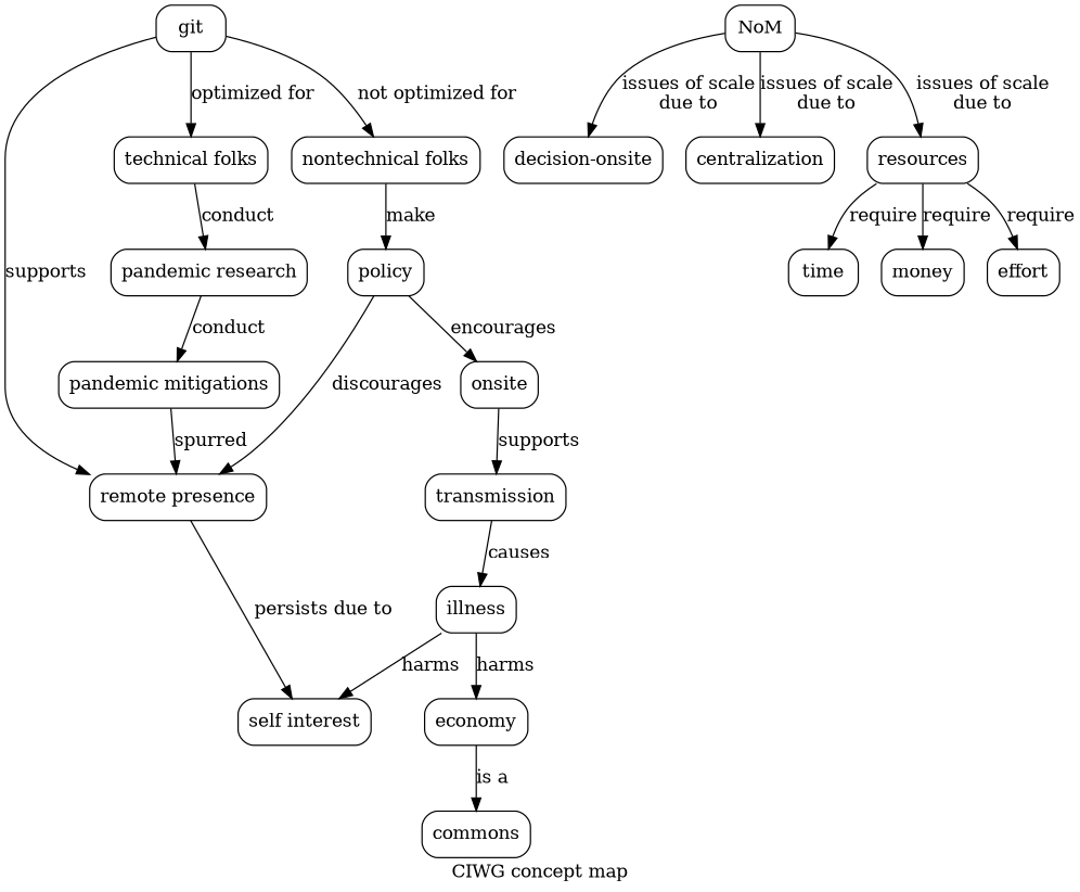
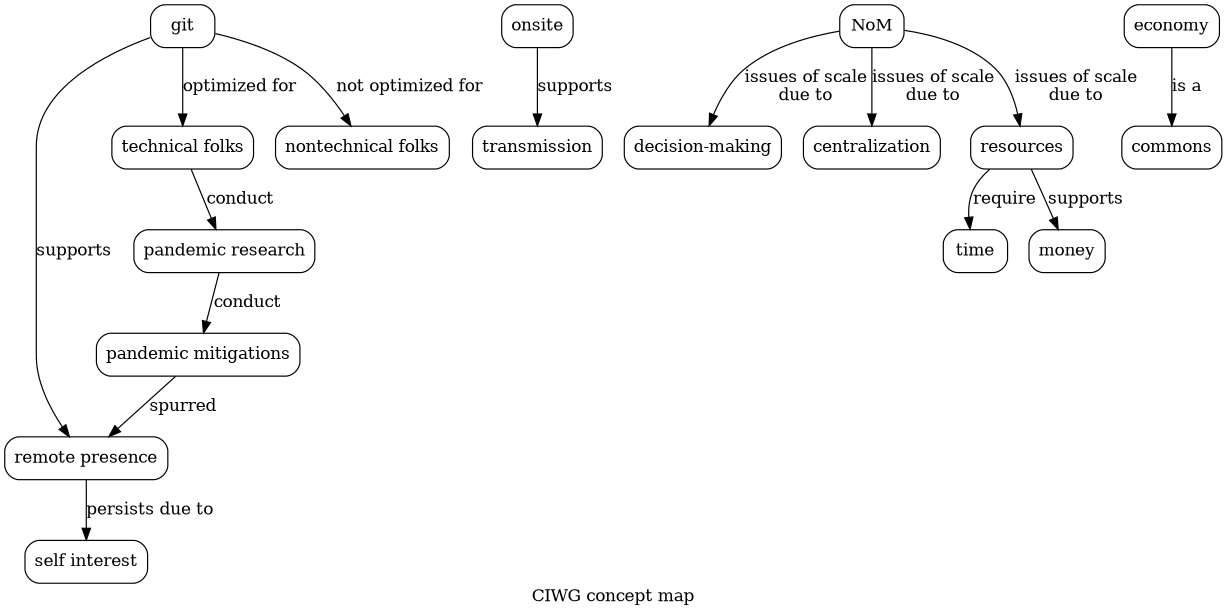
  digraph {
    label="CIWG concept map"
    rankdir=TB
    node [shape=rectangle style=rounded]
    n1 [label="remote presence"]
    n2 [label="self interest"]
    n3 [label="technical folks"]
    n4 [label="pandemic research"]
    n5 [label="pandemic mitigations"]
    n6 [label="nontechnical folks"]
-   n7 [label=policy]
    n8 [label=onsite]
-   n9 [label="decision-onsite"]
+   n9 [label="decision-making"]
    n10 [label=NoM]
    n11 [label=centralization]
    n12 [label=resources]
    n13 [label=time]
    n14 [label=money]
-   n15 [label=effort]
    n16 [label=git]
    n17 [label=transmission]
-   n18 [label=illness]
    n19 [label=economy]
    n20 [label=commons]
    n1 -> n2 [label="persists due to"]
    n3 -> n4 [label=conduct]
    n4 -> n5 [label=conduct]
    n5 -> n1 [label=spurred]
-   n6 -> n7 [label=make]
-   n7 -> n1 [label=discourages]
-   n7 -> n8 [label=encourages]
    n8 -> n17 [label=supports]
    n10 -> n9 [label="issues of scale\ndue to"]
    n10 -> n11 [label="issues of scale\ndue to"]
    n10 -> n12 [label="issues of scale\ndue to"]
    n12 -> n13 [label=require]
-   n12 -> n14 [label=require]
-   n12 -> n15 [label=require]
+   n12 -> n14 [label=supports]
    n16 -> n1 [label=supports]
    n16 -> n3 [label="optimized for"]
    n16 -> n6 [label="not optimized for"]
-   n17 -> n18 [label=causes]
-   n18 -> n2 [label=harms]
-   n18 -> n19 [label=harms]
    n19 -> n20 [label="is a"]
  }
